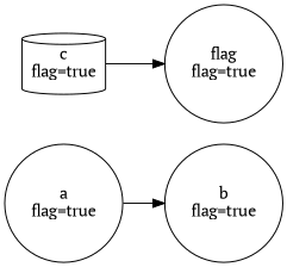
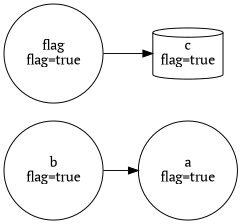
  digraph {
    fontname="PT Serif"
    rankdir=LR
    node [fontname="PT Serif" shape=circle]
    edge [fontname="PT Serif"]
    n1 [label="b\nflag=true"]
    n2 [label="a\nflag=true"]
    n3 [label="c\nflag=true" shape=cylinder]
    n4 [label="flag\nflag=true"]
-   n2 -> n1
-   n3 -> n4
+   n1 -> n2
+   n4 -> n3
  }
